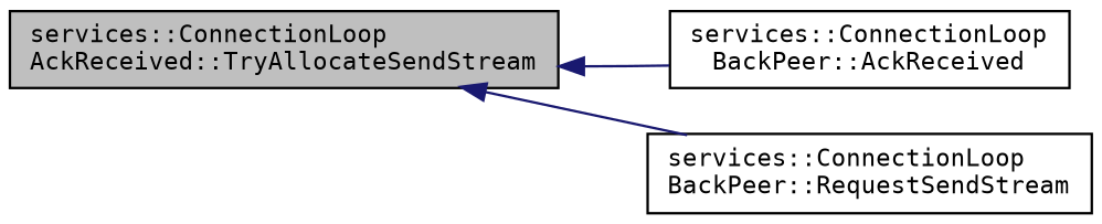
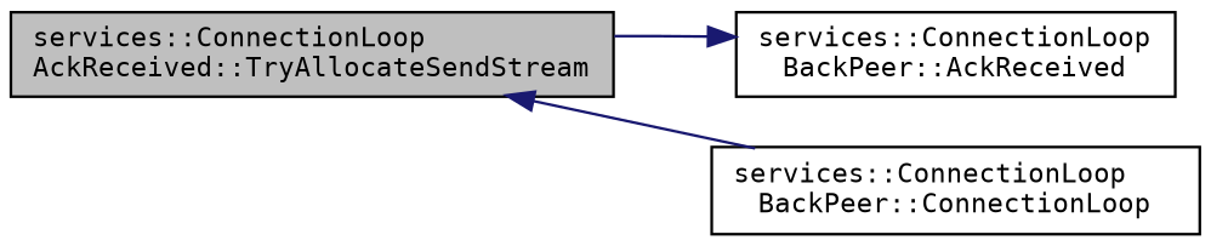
  digraph {
    fontname="DejaVu Sans Mono"
    rankdir=LR
    node [color=black fillcolor=white fontname="DejaVu Sans Mono" fontsize=10 shape=record style=filled]
    edge [color=midnightblue dir=back fontname="DejaVu Sans Mono" fontsize=10 labelfontname=Helvetica labelfontsize=10 style=solid]
    n1 [fillcolor=grey75 fontcolor=black height=0.2 label="services::ConnectionLoop\lAckReceived::TryAllocateSendStream" width=0.4]
    n2 [height=0.2 label="services::ConnectionLoop\lBackPeer::AckReceived" width=0.4]
-   n3 [height=0.2 label="services::ConnectionLoop\lBackPeer::RequestSendStream" width=0.4]
-   n1 -> n2
+   n3 [height=0.2 label="services::ConnectionLoop\lBackPeer::ConnectionLoop" width=0.4]
+   n2 -> n1
    n1 -> n3
  }
